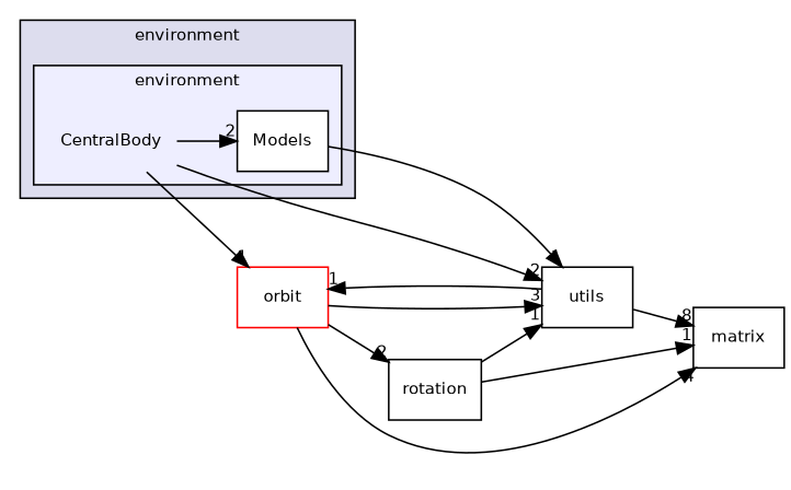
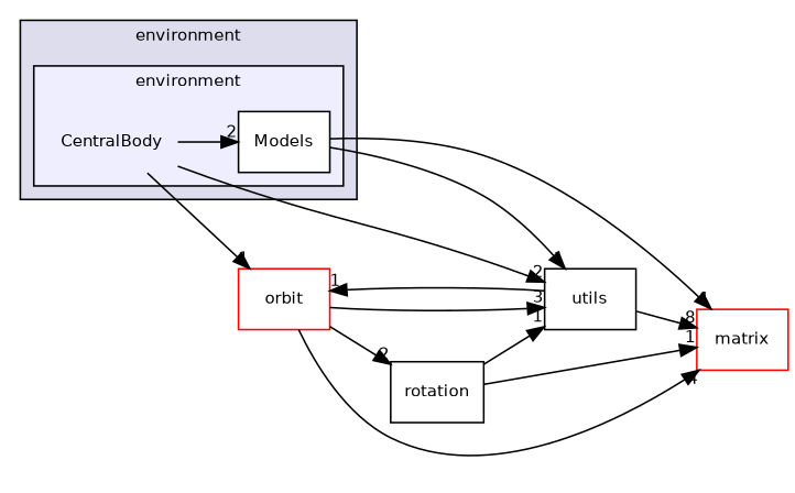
  digraph {
    compound=true
    rankdir=LR
    node [fontname=Helvetica fontsize=10 shape=box]
    edge [headlabel=1 labeldistance=1.5 labelfontname=Helvetica labelfontsize=10]
    n1 [label=CentralBody shape=plaintext]
    n2 [color=black fillcolor=white label=Models style=filled]
    n3 [color=red fillcolor=white label=orbit style=filled]
    n4 [label=utils]
-   n5 [color=black fillcolor=white label=matrix style=filled]
+   n5 [color=red fillcolor=white label=matrix style=filled]
    n6 [label=rotation]
    subgraph cluster_1 {
      bgcolor="#ddddee"
      fontname=Helvetica
      fontsize=10
      label=environment
      pencolor=black
      subgraph cluster_2 {
        bgcolor="#eeeeff"
        fontname=Helvetica
        fontsize=10
        label=environment
        pencolor=black
        n1
        n2
      }
    }
    n1 -> n2 [headlabel=2]
    n1 -> n3
    n1 -> n4 [headlabel=2]
    n2 -> n4
+   n2 -> n5
    n3 -> n4 [headlabel=3]
    n3 -> n5 [headlabel=4]
    n3 -> n6 [headlabel=2]
    n4 -> n3
    n4 -> n5 [headlabel=8]
    n6 -> n4
    n6 -> n5
  }
